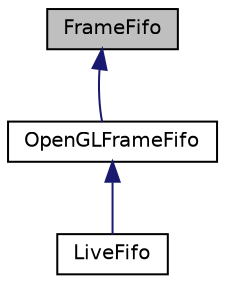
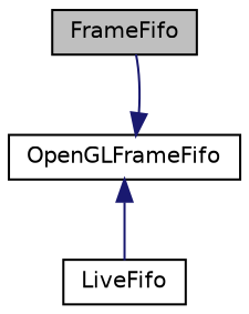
  digraph {
    node [color=black fillcolor=white fontname=Helvetica fontsize=10 shape=record style=filled]
    edge [color=midnightblue dir=back fontname=Helvetica fontsize=10 labelfontname=Helvetica labelfontsize=10 style=solid]
    n1 [fillcolor=grey75 fontcolor=black height=0.2 label=FrameFifo width=0.4]
    n2 [height=0.2 label=OpenGLFrameFifo width=0.4]
    n3 [height=0.2 label=LiveFifo width=0.4]
-   n1 -> n2
+   n2 -> n1
    n2 -> n3
  }
